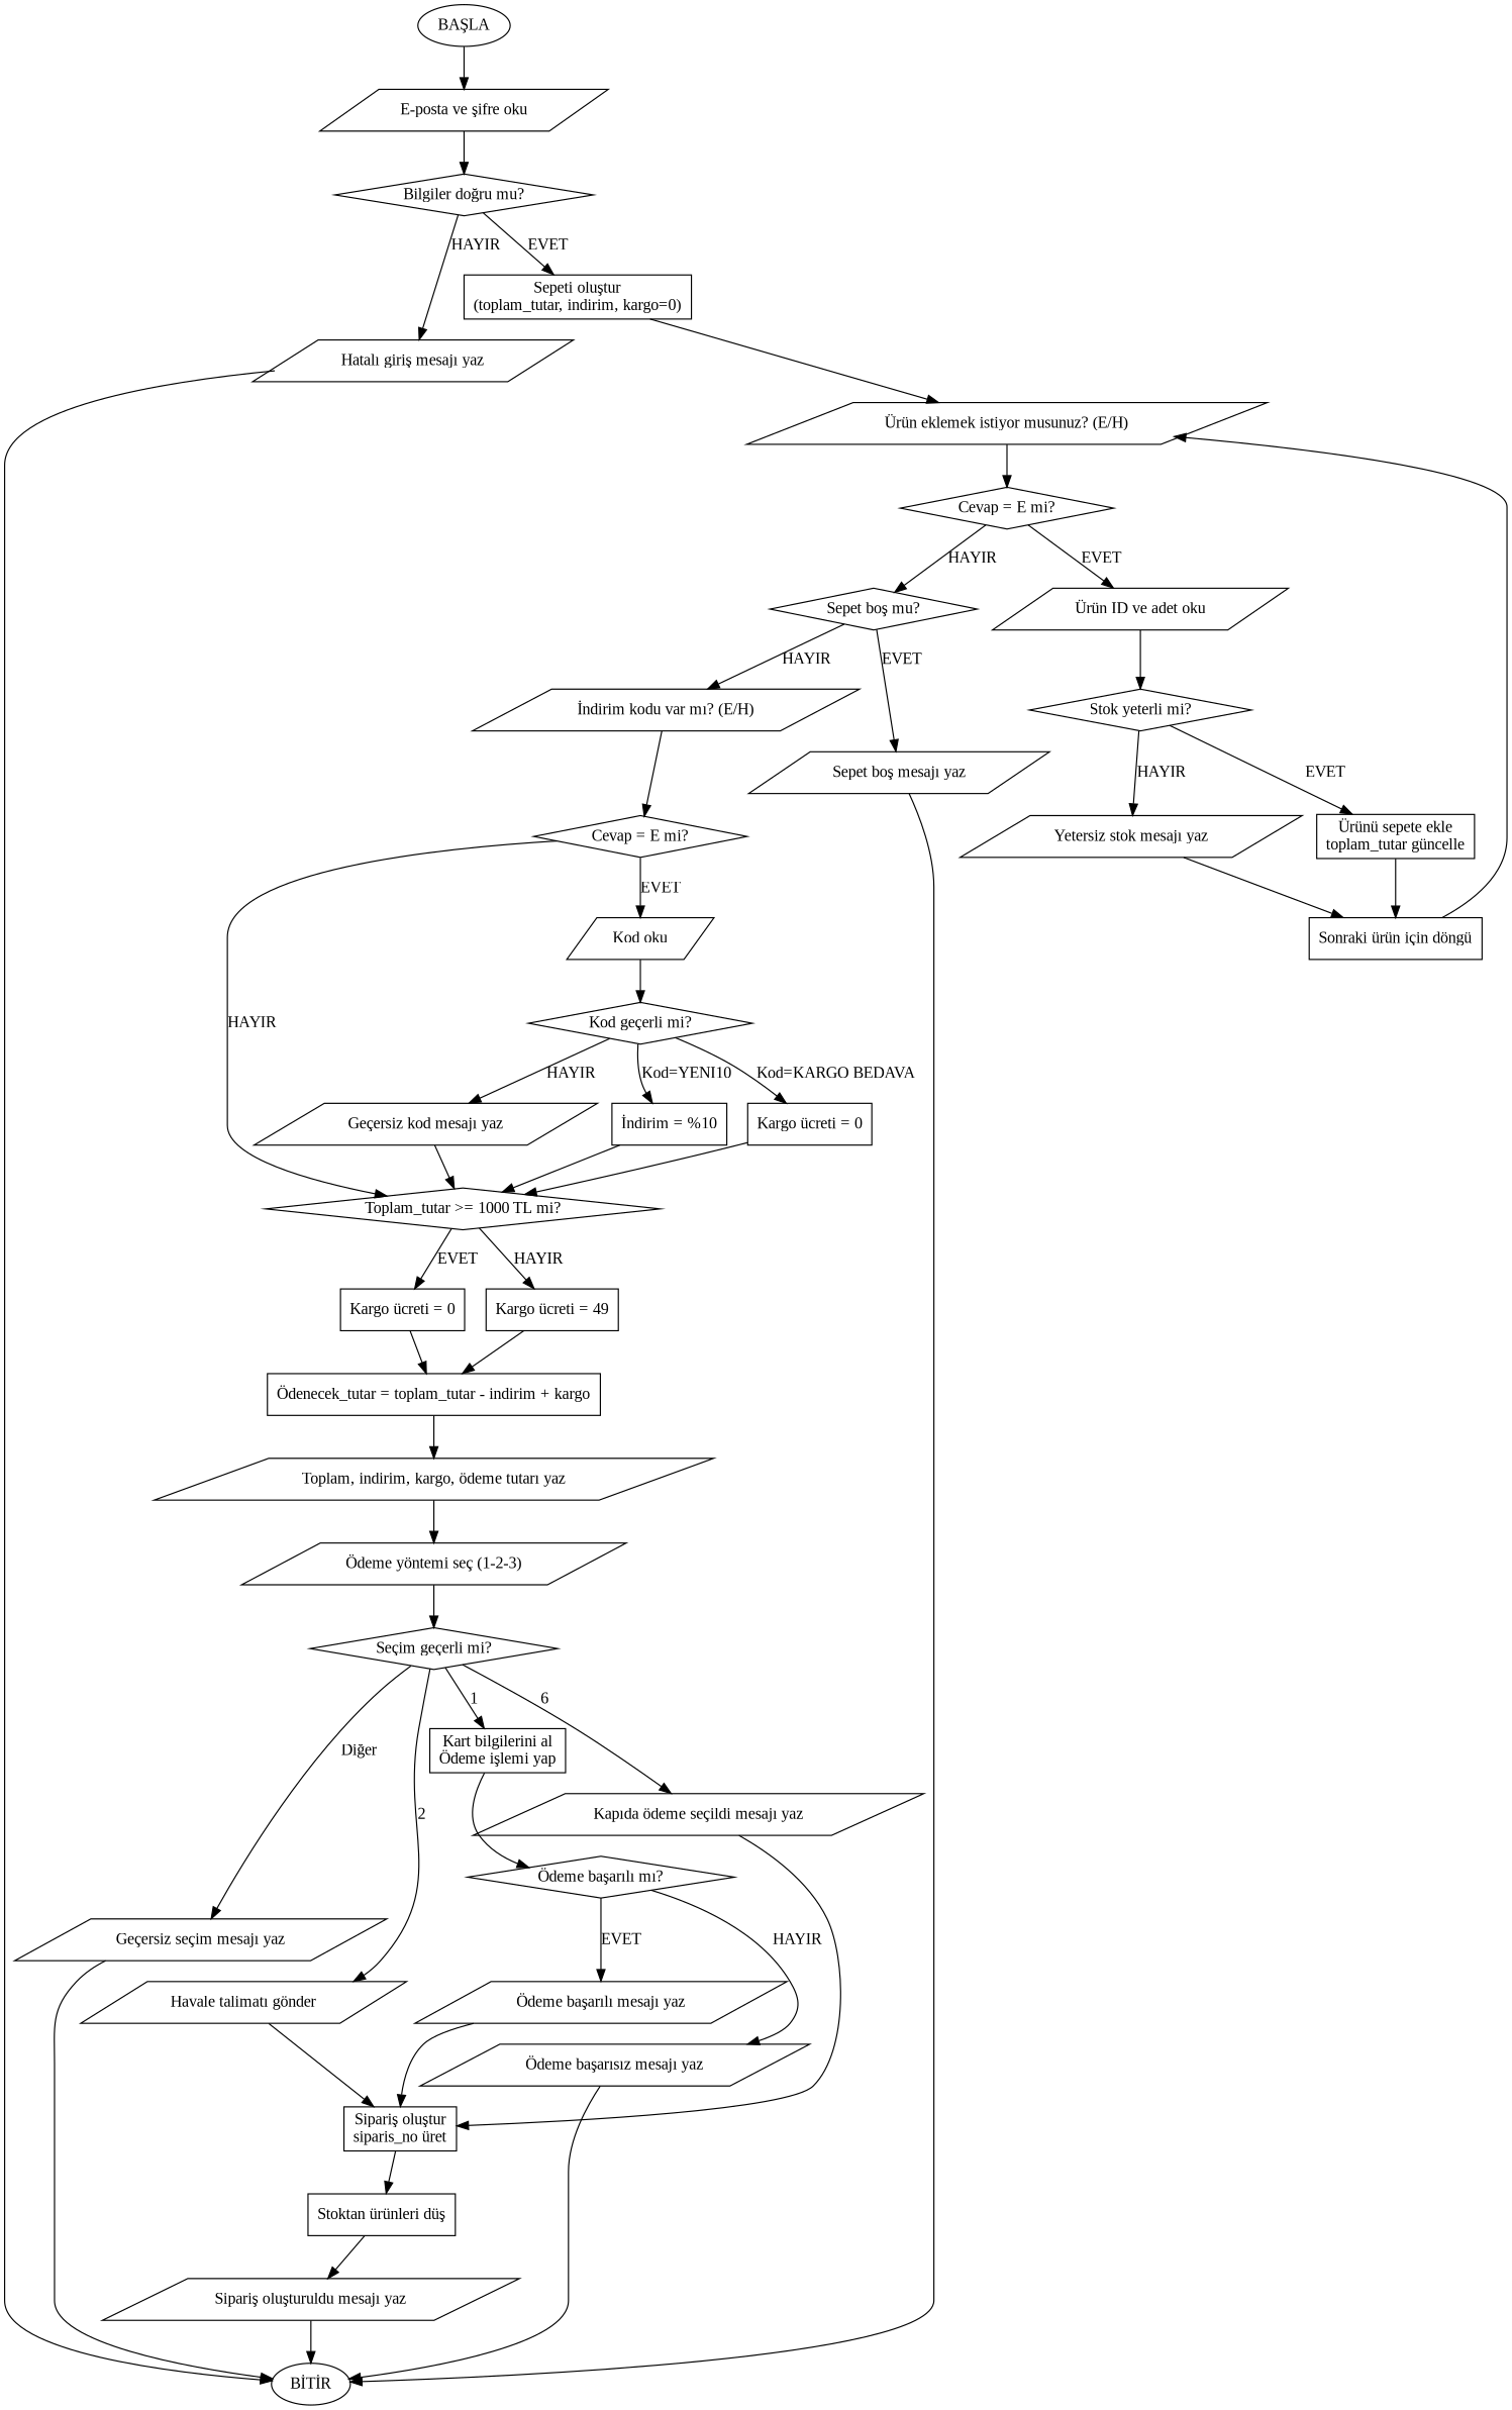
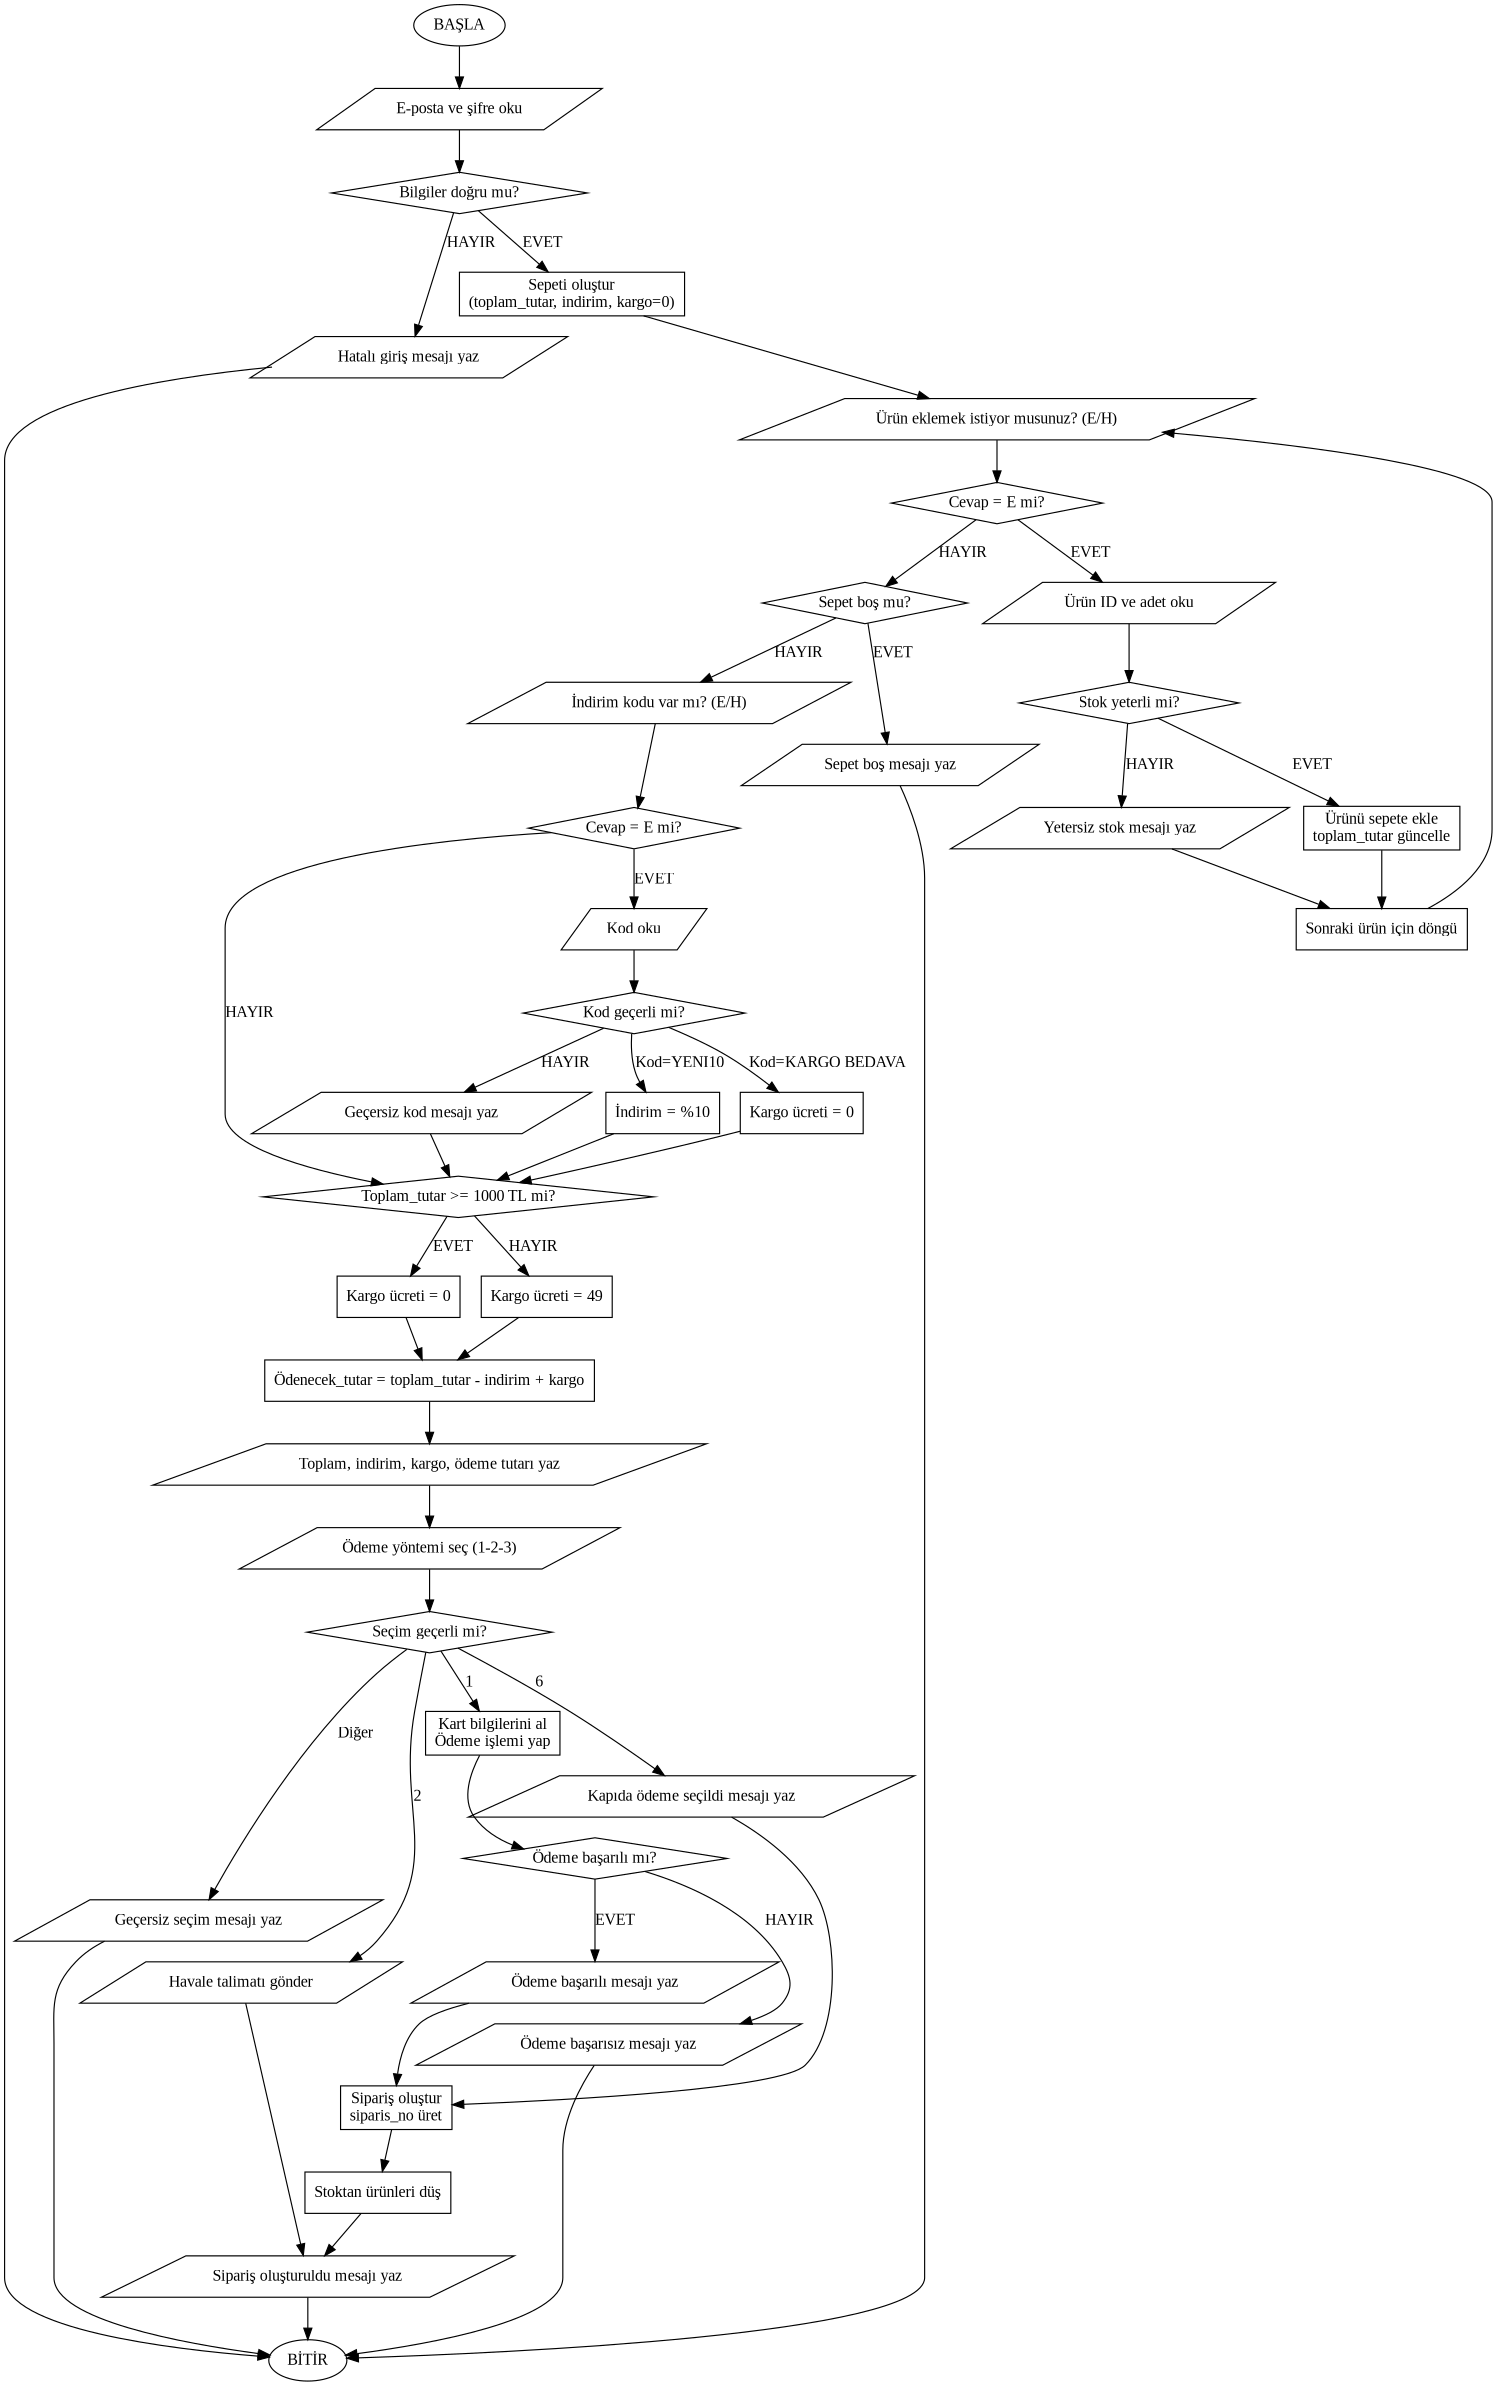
  digraph {
    fontname="Liberation Serif"
    rankdir=TB
    node [fontname="Liberation Serif" shape=parallelogram]
    edge [fontname="Liberation Serif"]
    n1 [label="BAŞLA" shape=oval]
    n2 [label="E-posta ve şifre oku"]
    n3 [label="Bilgiler doğru mu?" shape=diamond]
    n4 [label="Hatalı giriş mesajı yaz"]
    n5 [label="Sepeti oluştur\n(toplam_tutar, indirim, kargo=0)" shape=box]
    n6 [label="BİTİR" shape=oval]
    n7 [label="Ürün eklemek istiyor musunuz? (E/H)"]
    n8 [label="Cevap = E mi?" shape=diamond]
    n9 [label="Ürün ID ve adet oku"]
    n10 [label="Sepet boş mu?" shape=diamond]
    n11 [label="Stok yeterli mi?" shape=diamond]
    n12 [label="Sepet boş mesajı yaz"]
    n13 [label="İndirim kodu var mı? (E/H)"]
    n14 [label="Yetersiz stok mesajı yaz"]
    n15 [label="Ürünü sepete ekle\ntoplam_tutar güncelle" shape=box]
    n16 [label="Sonraki ürün için döngü" shape=box]
    n17 [label="Cevap = E mi?" shape=diamond]
    n18 [label="Kod oku"]
    n19 [label="Toplam_tutar >= 1000 TL mi?" shape=diamond]
    n20 [label="Kod geçerli mi?" shape=diamond]
    n21 [label="Kargo ücreti = 0" shape=box]
    n22 [label="Kargo ücreti = 49" shape=box]
    n23 [label="İndirim = %10" shape=box]
    n24 [label="Kargo ücreti = 0" shape=box]
    n25 [label="Geçersiz kod mesajı yaz"]
    n26 [label="Ödenecek_tutar = toplam_tutar - indirim + kargo" shape=box]
    n27 [label="Toplam, indirim, kargo, ödeme tutarı yaz"]
    n28 [label="Ödeme yöntemi seç (1-2-3)"]
    n29 [label="Seçim geçerli mi?" shape=diamond]
    n30 [label="Kart bilgilerini al\nÖdeme işlemi yap" shape=box]
    n31 [label="Havale talimatı gönder"]
    n32 [label="Kapıda ödeme seçildi mesajı yaz"]
    n33 [label="Geçersiz seçim mesajı yaz"]
    n34 [label="Ödeme başarılı mı?" shape=diamond]
    n35 [label="Sipariş oluştur\nsiparis_no üret" shape=box]
    n36 [label="Ödeme başarılı mesajı yaz"]
    n37 [label="Ödeme başarısız mesajı yaz"]
    n38 [label="Stoktan ürünleri düş" shape=box]
    n39 [label="Sipariş oluşturuldu mesajı yaz"]
    n1 -> n2
    n2 -> n3
    n3 -> n4 [label=HAYIR]
    n3 -> n5 [label=EVET]
    n4 -> n6
    n5 -> n7
    n7 -> n8
    n8 -> n9 [label=EVET]
    n8 -> n10 [label=HAYIR]
    n9 -> n11
    n10 -> n12 [label=EVET]
    n10 -> n13 [label=HAYIR]
    n11 -> n14 [label=HAYIR]
    n11 -> n15 [label=EVET]
    n12 -> n6
    n13 -> n17
    n14 -> n16
    n15 -> n16
    n16 -> n7
    n17 -> n18 [label=EVET]
    n17 -> n19 [label=HAYIR]
    n18 -> n20
    n19 -> n21 [label=EVET]
    n19 -> n22 [label=HAYIR]
    n20 -> n23 [label="Kod=YENI10"]
    n20 -> n24 [label="Kod=KARGO BEDAVA"]
    n20 -> n25 [label=HAYIR]
    n21 -> n26
    n22 -> n26
    n23 -> n19
    n24 -> n19
    n25 -> n19
    n26 -> n27
    n27 -> n28
    n28 -> n29
    n29 -> n30 [label=1]
    n29 -> n31 [label=2]
    n29 -> n32 [label=6]
    n29 -> n33 [label="Diğer"]
    n30 -> n34
-   n31 -> n35
+   n31 -> n39
    n32 -> n35
    n33 -> n6
    n34 -> n36 [label=EVET]
    n34 -> n37 [label=HAYIR]
    n35 -> n38
    n36 -> n35
    n37 -> n6
    n38 -> n39
    n39 -> n6
  }
